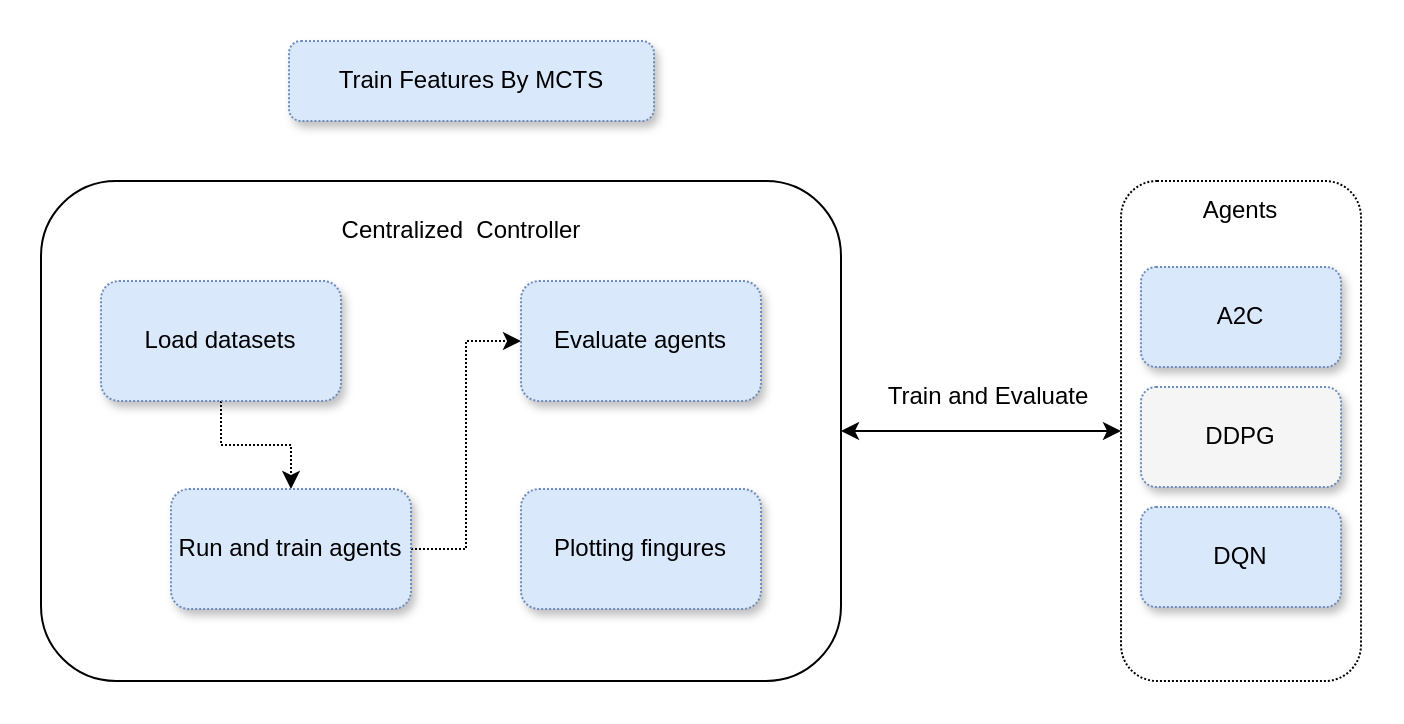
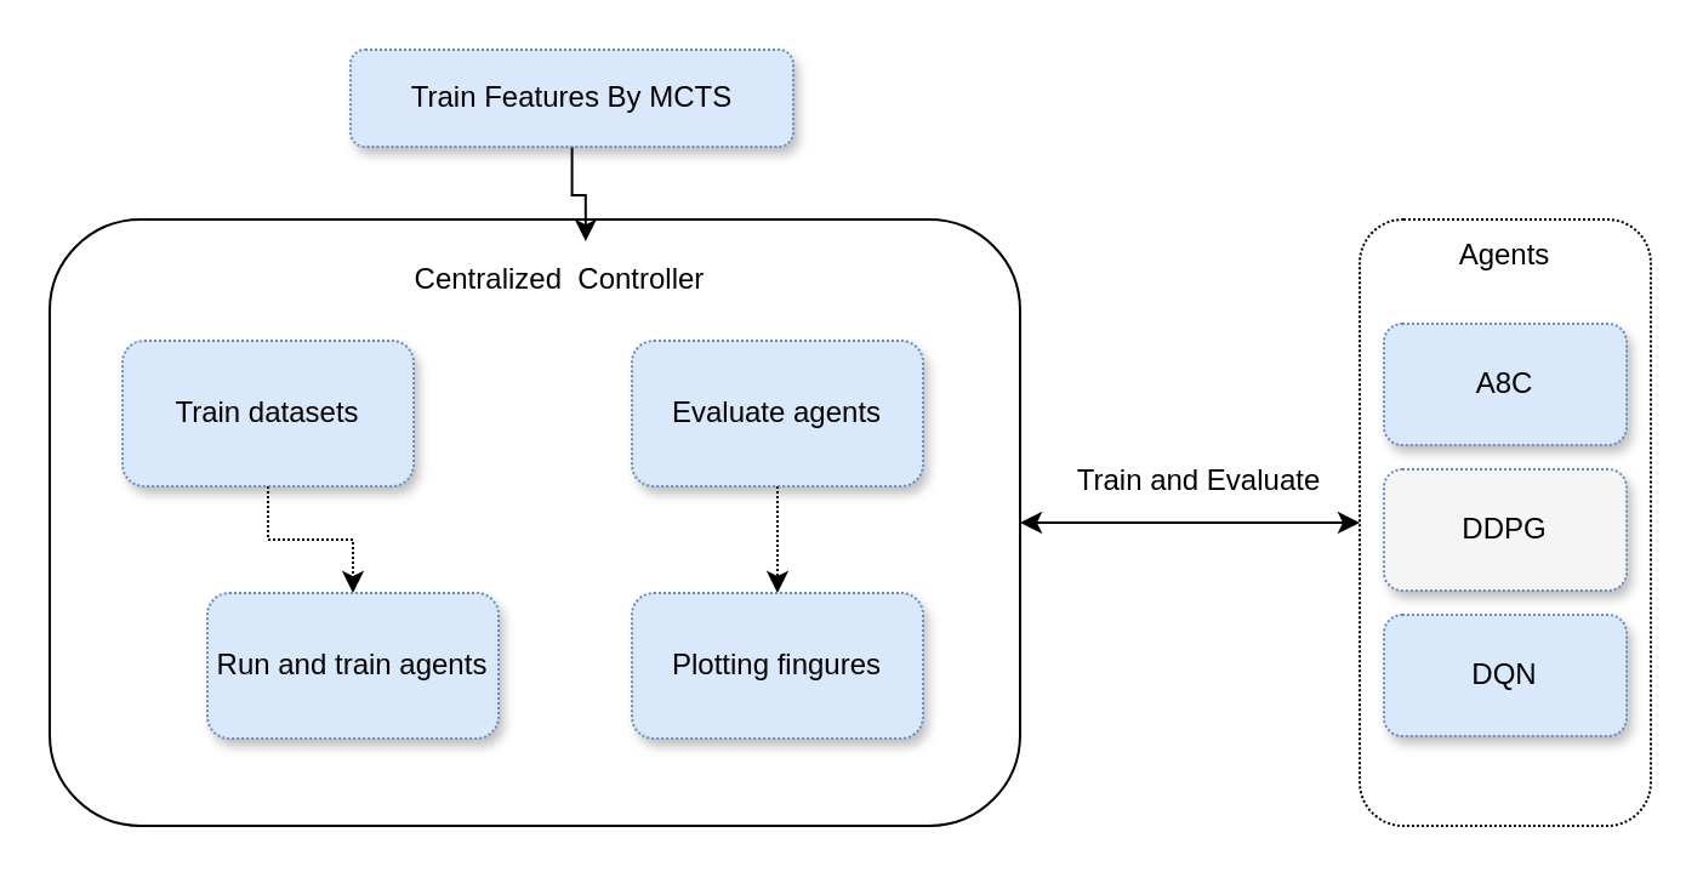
  <mxCell id="0" />
  <mxCell id="1" parent="0" />
  <mxCell id="2" style="edgeStyle=orthogonalEdgeStyle;rounded=0;orthogonalLoop=1;jettySize=auto;html=1;entryX=0;entryY=0.5;entryDx=0;entryDy=0;startArrow=classic;startFill=1;" edge="1" parent="1" source="3" target="7"><mxGeometry relative="1" as="geometry" /></mxCell>
  <mxCell id="3" value="" style="rounded=1;whiteSpace=wrap;html=1;" vertex="1" parent="1"><mxGeometry x="20" y="90" width="400" height="250" as="geometry" /></mxCell>
  <mxCell id="4" value="Centralized&amp;nbsp; Controller" style="text;html=1;strokeColor=none;fillColor=none;align=center;verticalAlign=middle;whiteSpace=wrap;rounded=0;" vertex="1" parent="1"><mxGeometry x="162.5" y="100" width="135" height="30" as="geometry" /></mxCell>
+ <mxCell id="5" style="edgeStyle=orthogonalEdgeStyle;rounded=0;orthogonalLoop=1;jettySize=auto;html=1;entryX=0.581;entryY=-0.033;entryDx=0;entryDy=0;entryPerimeter=0;" edge="1" parent="1" source="6" target="4"><mxGeometry relative="1" as="geometry" /></mxCell>
  <mxCell id="6" value="Train Features By MCTS" style="rounded=1;whiteSpace=wrap;html=1;fillColor=#dae8fc;strokeColor=#6c8ebf;dashed=1;dashPattern=1 1;shadow=1;" vertex="1" parent="1"><mxGeometry x="144" y="20" width="182.5" height="40" as="geometry" /></mxCell>
  <mxCell id="7" value="" style="rounded=1;whiteSpace=wrap;html=1;dashed=1;dashPattern=1 1;" vertex="1" parent="1"><mxGeometry x="560" y="90" width="120" height="250" as="geometry" /></mxCell>
  <mxCell id="8" value="Agents" style="text;html=1;strokeColor=none;fillColor=none;align=center;verticalAlign=middle;whiteSpace=wrap;rounded=0;dashed=1;dashPattern=1 1;" vertex="1" parent="1"><mxGeometry x="590" y="90" width="60" height="30" as="geometry" /></mxCell>
- <mxCell id="9" value="A2C" style="rounded=1;whiteSpace=wrap;html=1;dashed=1;dashPattern=1 1;fillColor=#dae8fc;strokeColor=#6c8ebf;shadow=1;" vertex="1" parent="1"><mxGeometry x="570" y="133" width="100" height="50" as="geometry" /></mxCell>
+ <mxCell id="9" value="A8C" style="rounded=1;whiteSpace=wrap;html=1;dashed=1;dashPattern=1 1;fillColor=#dae8fc;strokeColor=#6c8ebf;shadow=1;" vertex="1" parent="1"><mxGeometry x="570" y="133" width="100" height="50" as="geometry" /></mxCell>
  <mxCell id="10" value="DDPG" style="rounded=1;whiteSpace=wrap;html=1;dashed=1;dashPattern=1 1;fillColor=#f5f5f5;strokeColor=#6c8ebf;shadow=1;" vertex="1" parent="1"><mxGeometry x="570" y="193" width="100" height="50" as="geometry" /></mxCell>
  <mxCell id="11" value="" style="edgeStyle=orthogonalEdgeStyle;rounded=0;orthogonalLoop=1;jettySize=auto;html=1;dashed=1;dashPattern=1 1;" edge="1" parent="1" source="12" target="14"><mxGeometry relative="1" as="geometry" /></mxCell>
- <mxCell id="12" value="Load datasets" style="rounded=1;whiteSpace=wrap;html=1;shadow=1;dashed=1;dashPattern=1 1;fillColor=#dae8fc;strokeColor=#6c8ebf;" vertex="1" parent="1"><mxGeometry x="50" y="140" width="120" height="60" as="geometry" /></mxCell>
- <mxCell id="13" style="edgeStyle=orthogonalEdgeStyle;rounded=0;orthogonalLoop=1;jettySize=auto;html=1;entryX=0;entryY=0.5;entryDx=0;entryDy=0;dashed=1;dashPattern=1 1;" edge="1" parent="1" source="14" target="16"><mxGeometry relative="1" as="geometry" /></mxCell>
+ <mxCell id="12" value="Train datasets" style="rounded=1;whiteSpace=wrap;html=1;shadow=1;dashed=1;dashPattern=1 1;fillColor=#dae8fc;strokeColor=#6c8ebf;" vertex="1" parent="1"><mxGeometry x="50" y="140" width="120" height="60" as="geometry" /></mxCell>
  <mxCell id="14" value="Run and train agents" style="rounded=1;whiteSpace=wrap;html=1;shadow=1;dashed=1;dashPattern=1 1;fillColor=#dae8fc;strokeColor=#6c8ebf;" vertex="1" parent="1"><mxGeometry x="85" y="244" width="120" height="60" as="geometry" /></mxCell>
+ <mxCell id="15" value="" style="edgeStyle=orthogonalEdgeStyle;rounded=0;orthogonalLoop=1;jettySize=auto;html=1;dashed=1;dashPattern=1 1;" edge="1" parent="1" source="16" target="17"><mxGeometry relative="1" as="geometry" /></mxCell>
  <mxCell id="16" value="Evaluate agents" style="rounded=1;whiteSpace=wrap;html=1;shadow=1;dashed=1;dashPattern=1 1;fillColor=#dae8fc;strokeColor=#6c8ebf;" vertex="1" parent="1"><mxGeometry x="260" y="140" width="120" height="60" as="geometry" /></mxCell>
  <mxCell id="17" value="Plotting fingures" style="rounded=1;whiteSpace=wrap;html=1;shadow=1;dashed=1;dashPattern=1 1;fillColor=#dae8fc;strokeColor=#6c8ebf;" vertex="1" parent="1"><mxGeometry x="260" y="244" width="120" height="60" as="geometry" /></mxCell>
  <mxCell id="18" value="DQN" style="rounded=1;whiteSpace=wrap;html=1;dashed=1;dashPattern=1 1;fillColor=#dae8fc;strokeColor=#6c8ebf;shadow=1;" vertex="1" parent="1"><mxGeometry x="570" y="253" width="100" height="50" as="geometry" /></mxCell>
  <mxCell id="19" value="Train and Evaluate" style="text;html=1;strokeColor=none;fillColor=none;align=center;verticalAlign=middle;whiteSpace=wrap;rounded=0;shadow=1;dashed=1;dashPattern=1 1;" vertex="1" parent="1"><mxGeometry x="419" y="183" width="150" height="30" as="geometry" /></mxCell>
